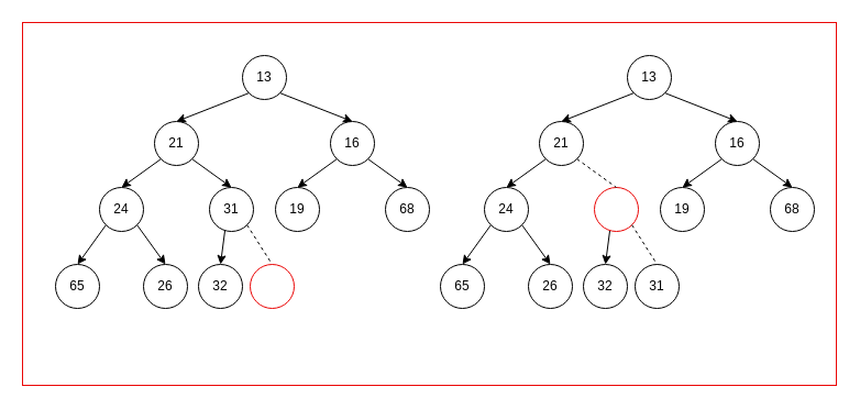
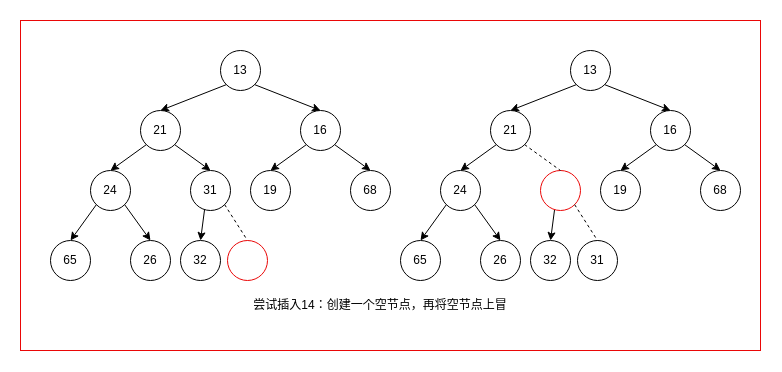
  <mxCell id="0" />
  <mxCell id="1" parent="0" />
  <mxCell id="2" value="" style="rounded=0;whiteSpace=wrap;html=1;strokeColor=#EA0707;fontColor=#000000;" vertex="1" parent="1"><mxGeometry x="20" y="20" width="740" height="330" as="geometry" /></mxCell>
  <mxCell id="3" value="13" style="ellipse;whiteSpace=wrap;html=1;aspect=fixed;" vertex="1" parent="1"><mxGeometry x="220" y="50" width="40" height="40" as="geometry" /></mxCell>
  <mxCell id="4" value="21" style="ellipse;whiteSpace=wrap;html=1;aspect=fixed;" vertex="1" parent="1"><mxGeometry x="140" y="110" width="40" height="40" as="geometry" /></mxCell>
  <mxCell id="5" value="16" style="ellipse;whiteSpace=wrap;html=1;aspect=fixed;" vertex="1" parent="1"><mxGeometry x="300" y="110" width="40" height="40" as="geometry" /></mxCell>
  <mxCell id="6" value="24" style="ellipse;whiteSpace=wrap;html=1;aspect=fixed;" vertex="1" parent="1"><mxGeometry x="90" y="170" width="40" height="40" as="geometry" /></mxCell>
  <mxCell id="7" value="68" style="ellipse;whiteSpace=wrap;html=1;aspect=fixed;" vertex="1" parent="1"><mxGeometry x="350" y="170" width="40" height="40" as="geometry" /></mxCell>
  <mxCell id="8" value="19" style="ellipse;whiteSpace=wrap;html=1;aspect=fixed;" vertex="1" parent="1"><mxGeometry x="250" y="170" width="40" height="40" as="geometry" /></mxCell>
  <mxCell id="9" value="31" style="ellipse;whiteSpace=wrap;html=1;aspect=fixed;" vertex="1" parent="1"><mxGeometry x="190" y="170" width="40" height="40" as="geometry" /></mxCell>
  <mxCell id="10" value="65" style="ellipse;whiteSpace=wrap;html=1;aspect=fixed;" vertex="1" parent="1"><mxGeometry x="50" y="240" width="40" height="40" as="geometry" /></mxCell>
  <mxCell id="11" value="32" style="ellipse;whiteSpace=wrap;html=1;aspect=fixed;" vertex="1" parent="1"><mxGeometry x="180" y="240" width="40" height="40" as="geometry" /></mxCell>
  <mxCell id="12" value="26" style="ellipse;whiteSpace=wrap;html=1;aspect=fixed;" vertex="1" parent="1"><mxGeometry x="130" y="240" width="40" height="40" as="geometry" /></mxCell>
  <mxCell id="13" value="" style="endArrow=classic;html=1;rounded=0;entryX=0.5;entryY=0;entryDx=0;entryDy=0;exitX=0;exitY=1;exitDx=0;exitDy=0;" edge="1" parent="1" source="3" target="4"><mxGeometry width="50" height="50" relative="1" as="geometry"><mxPoint x="220" y="110" as="sourcePoint" /><mxPoint x="330" y="200" as="targetPoint" /></mxGeometry></mxCell>
  <mxCell id="14" value="" style="endArrow=classic;html=1;rounded=0;entryX=0.5;entryY=0;entryDx=0;entryDy=0;exitX=1;exitY=1;exitDx=0;exitDy=0;" edge="1" parent="1" source="3" target="5"><mxGeometry width="50" height="50" relative="1" as="geometry"><mxPoint x="310" y="70" as="sourcePoint" /><mxPoint x="184" y="126" as="targetPoint" /></mxGeometry></mxCell>
  <mxCell id="15" value="" style="endArrow=classic;html=1;rounded=0;entryX=0.5;entryY=0;entryDx=0;entryDy=0;exitX=0;exitY=1;exitDx=0;exitDy=0;" edge="1" parent="1" source="4" target="6"><mxGeometry width="50" height="50" relative="1" as="geometry"><mxPoint x="236" y="94" as="sourcePoint" /><mxPoint x="184" y="126" as="targetPoint" /></mxGeometry></mxCell>
  <mxCell id="16" value="" style="endArrow=classic;html=1;rounded=0;entryX=0.5;entryY=0;entryDx=0;entryDy=0;exitX=1;exitY=1;exitDx=0;exitDy=0;" edge="1" parent="1" source="4" target="9"><mxGeometry width="50" height="50" relative="1" as="geometry"><mxPoint x="156" y="154" as="sourcePoint" /><mxPoint x="134" y="186" as="targetPoint" /></mxGeometry></mxCell>
  <mxCell id="17" value="" style="endArrow=classic;html=1;rounded=0;entryX=0.5;entryY=0;entryDx=0;entryDy=0;exitX=0;exitY=1;exitDx=0;exitDy=0;" edge="1" parent="1" source="6" target="10"><mxGeometry width="50" height="50" relative="1" as="geometry"><mxPoint x="156" y="154" as="sourcePoint" /><mxPoint x="134" y="186" as="targetPoint" /></mxGeometry></mxCell>
  <mxCell id="18" value="" style="endArrow=classic;html=1;rounded=0;entryX=0.5;entryY=0;entryDx=0;entryDy=0;exitX=1;exitY=1;exitDx=0;exitDy=0;" edge="1" parent="1" source="6" target="12"><mxGeometry width="50" height="50" relative="1" as="geometry"><mxPoint x="106" y="214" as="sourcePoint" /><mxPoint x="80" y="250" as="targetPoint" /></mxGeometry></mxCell>
  <mxCell id="19" value="" style="endArrow=classic;html=1;rounded=0;entryX=0.5;entryY=0;entryDx=0;entryDy=0;exitX=0.35;exitY=0.988;exitDx=0;exitDy=0;exitPerimeter=0;" edge="1" parent="1" source="9" target="11"><mxGeometry width="50" height="50" relative="1" as="geometry"><mxPoint x="134" y="214" as="sourcePoint" /><mxPoint x="160" y="250" as="targetPoint" /></mxGeometry></mxCell>
  <mxCell id="20" value="" style="endArrow=classic;html=1;rounded=0;entryX=0.5;entryY=0;entryDx=0;entryDy=0;exitX=0;exitY=1;exitDx=0;exitDy=0;" edge="1" parent="1" source="5" target="8"><mxGeometry width="50" height="50" relative="1" as="geometry"><mxPoint x="214" y="220" as="sourcePoint" /><mxPoint x="210" y="250" as="targetPoint" /></mxGeometry></mxCell>
  <mxCell id="21" value="" style="endArrow=classic;html=1;rounded=0;entryX=0.5;entryY=0;entryDx=0;entryDy=0;exitX=1;exitY=1;exitDx=0;exitDy=0;" edge="1" parent="1" source="5" target="7"><mxGeometry width="50" height="50" relative="1" as="geometry"><mxPoint x="316" y="154" as="sourcePoint" /><mxPoint x="280" y="180" as="targetPoint" /></mxGeometry></mxCell>
  <mxCell id="22" value="" style="endArrow=none;dashed=1;html=1;rounded=0;strokeColor=#000000;fontColor=#000000;exitX=1;exitY=1;exitDx=0;exitDy=0;entryX=0.5;entryY=0;entryDx=0;entryDy=0;" edge="1" parent="1" source="9" target="23"><mxGeometry width="50" height="50" relative="1" as="geometry"><mxPoint x="350" y="220" as="sourcePoint" /><mxPoint x="400" y="170" as="targetPoint" /></mxGeometry></mxCell>
  <mxCell id="23" value="" style="ellipse;whiteSpace=wrap;html=1;aspect=fixed;strokeColor=#EA0707;" vertex="1" parent="1"><mxGeometry x="227" y="240" width="40" height="40" as="geometry" /></mxCell>
  <mxCell id="24" value="13" style="ellipse;whiteSpace=wrap;html=1;aspect=fixed;" vertex="1" parent="1"><mxGeometry x="570" y="50" width="40" height="40" as="geometry" /></mxCell>
  <mxCell id="25" value="21" style="ellipse;whiteSpace=wrap;html=1;aspect=fixed;" vertex="1" parent="1"><mxGeometry x="490" y="110" width="40" height="40" as="geometry" /></mxCell>
  <mxCell id="26" value="16" style="ellipse;whiteSpace=wrap;html=1;aspect=fixed;" vertex="1" parent="1"><mxGeometry x="650" y="110" width="40" height="40" as="geometry" /></mxCell>
  <mxCell id="27" value="24" style="ellipse;whiteSpace=wrap;html=1;aspect=fixed;" vertex="1" parent="1"><mxGeometry x="440" y="170" width="40" height="40" as="geometry" /></mxCell>
  <mxCell id="28" value="68" style="ellipse;whiteSpace=wrap;html=1;aspect=fixed;" vertex="1" parent="1"><mxGeometry x="700" y="170" width="40" height="40" as="geometry" /></mxCell>
  <mxCell id="29" value="19" style="ellipse;whiteSpace=wrap;html=1;aspect=fixed;" vertex="1" parent="1"><mxGeometry x="600" y="170" width="40" height="40" as="geometry" /></mxCell>
  <mxCell id="30" value="" style="ellipse;whiteSpace=wrap;html=1;aspect=fixed;strokeColor=#EA0707;" vertex="1" parent="1"><mxGeometry x="540" y="170" width="40" height="40" as="geometry" /></mxCell>
  <mxCell id="31" value="65" style="ellipse;whiteSpace=wrap;html=1;aspect=fixed;" vertex="1" parent="1"><mxGeometry x="400" y="240" width="40" height="40" as="geometry" /></mxCell>
  <mxCell id="32" value="32" style="ellipse;whiteSpace=wrap;html=1;aspect=fixed;" vertex="1" parent="1"><mxGeometry x="530" y="240" width="40" height="40" as="geometry" /></mxCell>
  <mxCell id="33" value="26" style="ellipse;whiteSpace=wrap;html=1;aspect=fixed;" vertex="1" parent="1"><mxGeometry x="480" y="240" width="40" height="40" as="geometry" /></mxCell>
  <mxCell id="34" value="" style="endArrow=classic;html=1;rounded=0;entryX=0.5;entryY=0;entryDx=0;entryDy=0;exitX=0;exitY=1;exitDx=0;exitDy=0;" edge="1" parent="1" source="24" target="25"><mxGeometry width="50" height="50" relative="1" as="geometry"><mxPoint x="570" y="110" as="sourcePoint" /><mxPoint x="680" y="200" as="targetPoint" /></mxGeometry></mxCell>
  <mxCell id="35" value="" style="endArrow=classic;html=1;rounded=0;entryX=0.5;entryY=0;entryDx=0;entryDy=0;exitX=1;exitY=1;exitDx=0;exitDy=0;" edge="1" parent="1" source="24" target="26"><mxGeometry width="50" height="50" relative="1" as="geometry"><mxPoint x="660" y="70" as="sourcePoint" /><mxPoint x="534" y="126" as="targetPoint" /></mxGeometry></mxCell>
  <mxCell id="36" value="" style="endArrow=classic;html=1;rounded=0;entryX=0.5;entryY=0;entryDx=0;entryDy=0;exitX=0;exitY=1;exitDx=0;exitDy=0;" edge="1" parent="1" source="25" target="27"><mxGeometry width="50" height="50" relative="1" as="geometry"><mxPoint x="586" y="94" as="sourcePoint" /><mxPoint x="534" y="126" as="targetPoint" /></mxGeometry></mxCell>
  <mxCell id="37" value="" style="endArrow=classic;html=1;rounded=0;entryX=0.5;entryY=0;entryDx=0;entryDy=0;exitX=0;exitY=1;exitDx=0;exitDy=0;" edge="1" parent="1" source="27" target="31"><mxGeometry width="50" height="50" relative="1" as="geometry"><mxPoint x="506" y="154" as="sourcePoint" /><mxPoint x="484" y="186" as="targetPoint" /></mxGeometry></mxCell>
  <mxCell id="38" value="" style="endArrow=classic;html=1;rounded=0;entryX=0.5;entryY=0;entryDx=0;entryDy=0;exitX=1;exitY=1;exitDx=0;exitDy=0;" edge="1" parent="1" source="27" target="33"><mxGeometry width="50" height="50" relative="1" as="geometry"><mxPoint x="456" y="214" as="sourcePoint" /><mxPoint x="430" y="250" as="targetPoint" /></mxGeometry></mxCell>
  <mxCell id="39" value="" style="endArrow=classic;html=1;rounded=0;entryX=0.5;entryY=0;entryDx=0;entryDy=0;exitX=0.35;exitY=0.988;exitDx=0;exitDy=0;exitPerimeter=0;" edge="1" parent="1" source="30" target="32"><mxGeometry width="50" height="50" relative="1" as="geometry"><mxPoint x="484" y="214" as="sourcePoint" /><mxPoint x="510" y="250" as="targetPoint" /></mxGeometry></mxCell>
  <mxCell id="40" value="" style="endArrow=classic;html=1;rounded=0;entryX=0.5;entryY=0;entryDx=0;entryDy=0;exitX=0;exitY=1;exitDx=0;exitDy=0;" edge="1" parent="1" source="26" target="29"><mxGeometry width="50" height="50" relative="1" as="geometry"><mxPoint x="564" y="220" as="sourcePoint" /><mxPoint x="560" y="250" as="targetPoint" /></mxGeometry></mxCell>
  <mxCell id="41" value="" style="endArrow=classic;html=1;rounded=0;entryX=0.5;entryY=0;entryDx=0;entryDy=0;exitX=1;exitY=1;exitDx=0;exitDy=0;" edge="1" parent="1" source="26" target="28"><mxGeometry width="50" height="50" relative="1" as="geometry"><mxPoint x="666" y="154" as="sourcePoint" /><mxPoint x="630" y="180" as="targetPoint" /></mxGeometry></mxCell>
  <mxCell id="42" value="31" style="ellipse;whiteSpace=wrap;html=1;aspect=fixed;strokeColor=#000000;" vertex="1" parent="1"><mxGeometry x="577" y="240" width="40" height="40" as="geometry" /></mxCell>
  <mxCell id="43" value="" style="endArrow=none;dashed=1;html=1;rounded=0;strokeColor=#000000;fontColor=#000000;exitX=1;exitY=1;exitDx=0;exitDy=0;entryX=0.5;entryY=0;entryDx=0;entryDy=0;" edge="1" parent="1" source="30" target="42"><mxGeometry width="50" height="50" relative="1" as="geometry"><mxPoint x="350" y="220" as="sourcePoint" /><mxPoint x="390" y="260" as="targetPoint" /></mxGeometry></mxCell>
  <mxCell id="44" value="" style="endArrow=none;dashed=1;html=1;rounded=0;strokeColor=#000000;fontColor=#000000;exitX=1;exitY=1;exitDx=0;exitDy=0;entryX=0.5;entryY=0;entryDx=0;entryDy=0;" edge="1" parent="1" source="25" target="30"><mxGeometry width="50" height="50" relative="1" as="geometry"><mxPoint x="584" y="214" as="sourcePoint" /><mxPoint x="607" y="250" as="targetPoint" /></mxGeometry></mxCell>
+ <mxCell id="45" value="尝试插入14：创建一个空节点，再将空节点上冒" style="text;html=1;strokeColor=none;fillColor=none;align=center;verticalAlign=middle;whiteSpace=wrap;rounded=0;fontColor=#000000;" vertex="1" parent="1"><mxGeometry x="230" y="290" width="300" height="30" as="geometry" /></mxCell>
